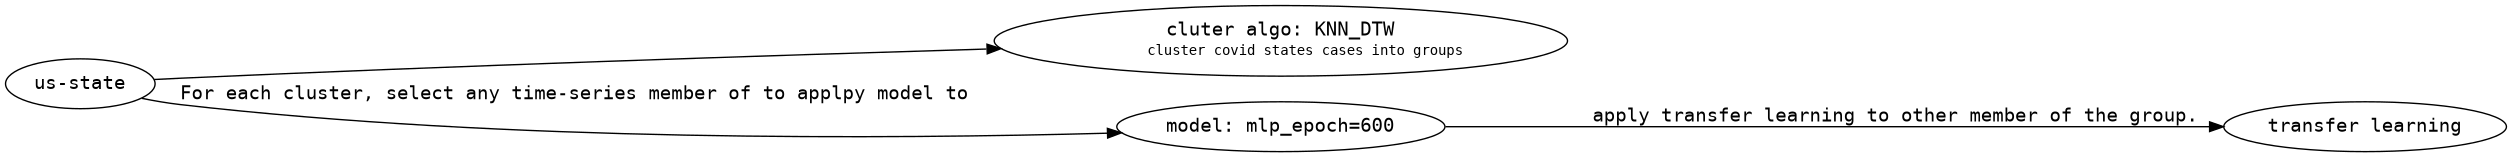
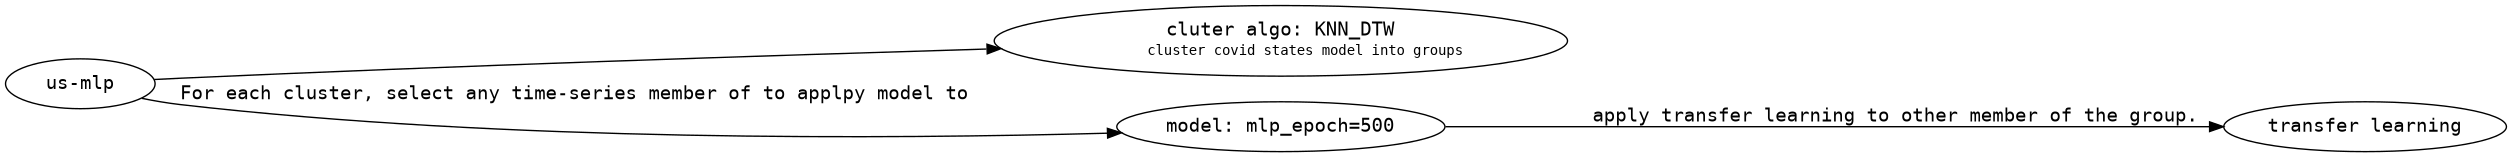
  digraph {
    fontname="DejaVu Sans Mono"
    rankdir=LR
    node [fontname="DejaVu Sans Mono"]
    edge [fontname="DejaVu Sans Mono"]
-   n1 [label="us-state"]
-   n2 [label=<cluter algo: KNN_DTW<BR />     <FONT POINT-SIZE="10">cluster covid states cases into groups </FONT>>]
-   n3 [label="model: mlp_epoch=600"]
+   n1 [label="us-mlp"]
+   n2 [label=<cluter algo: KNN_DTW<BR />     <FONT POINT-SIZE="10">cluster covid states model into groups </FONT>>]
+   n3 [label="model: mlp_epoch=500"]
    n4 [label="transfer learning"]
    n1 -> n2
    n1 -> n3 [label="For each cluster, select any time-series member of to applpy model to"]
    n3 -> n4 [label="apply transfer learning to other member of the group."]
  }
